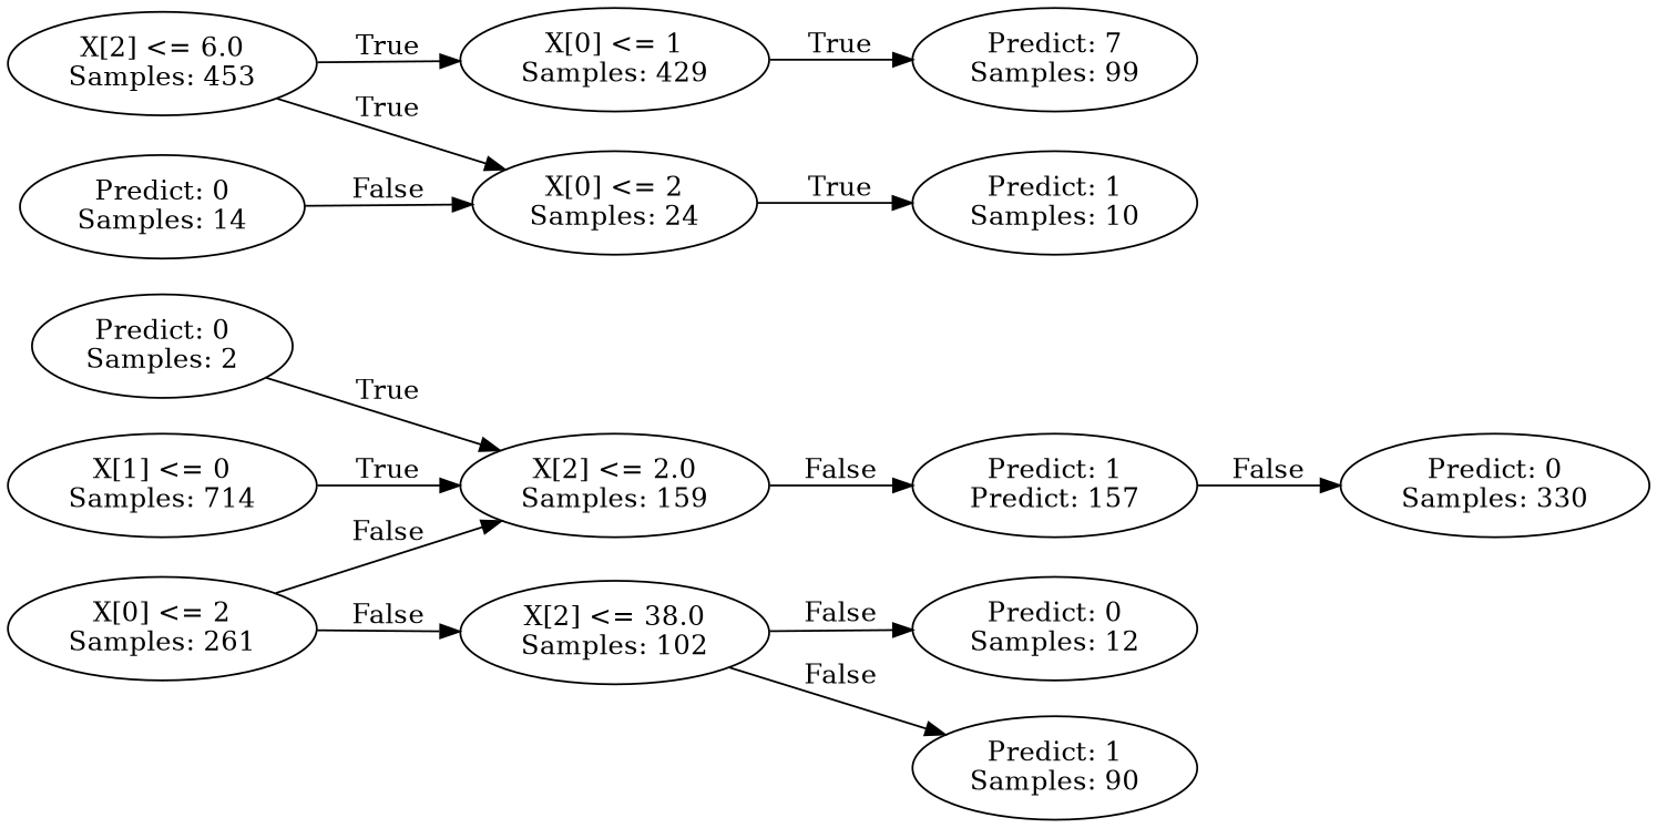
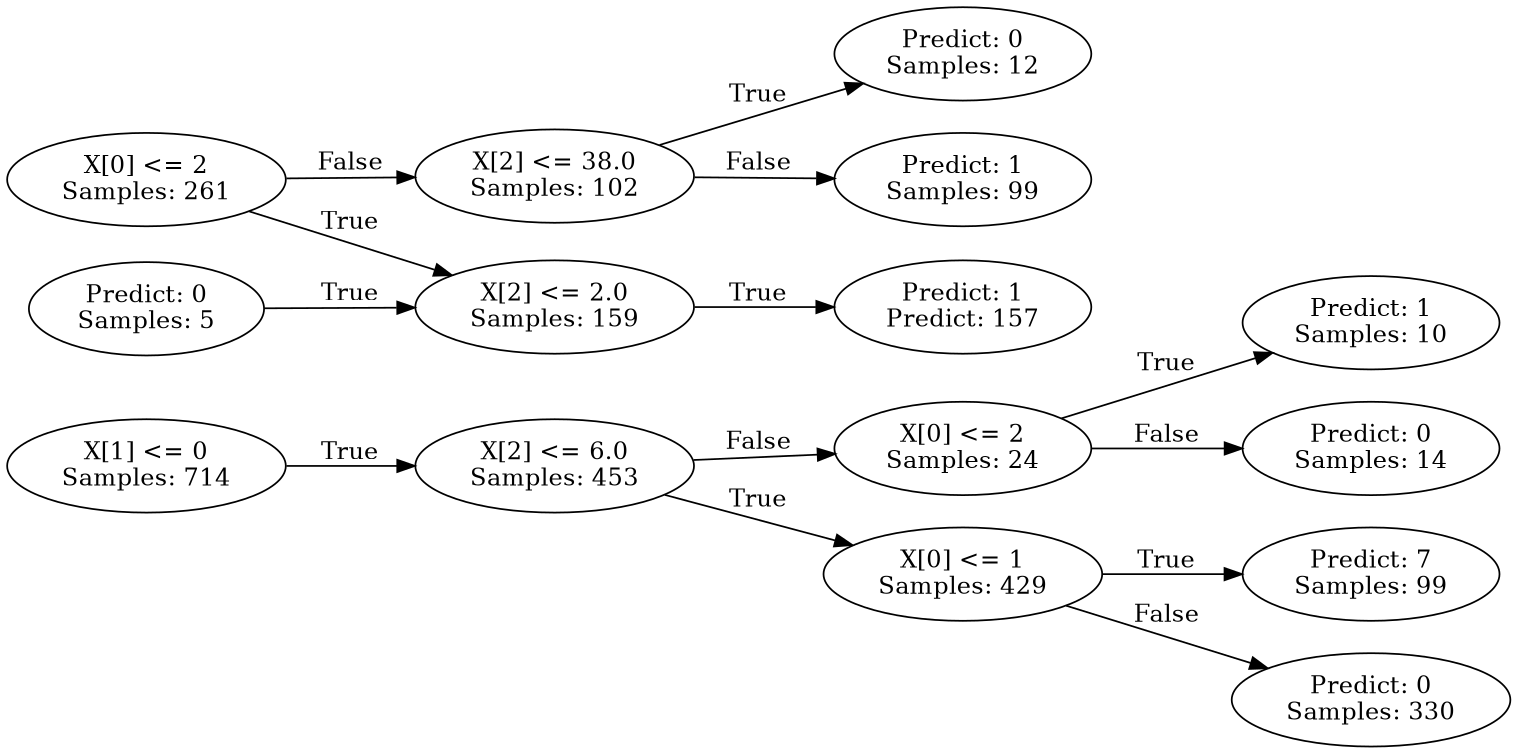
  digraph {
    rankdir=LR
    n1 [label="X[1] <= 0\nSamples: 714"]
    n2 [label="X[2] <= 6.0\nSamples: 453"]
    n3 [label="X[0] <= 2\nSamples: 24"]
    n4 [label="X[0] <= 1\nSamples: 429"]
    n5 [label="X[0] <= 2\nSamples: 261"]
    n6 [label="X[2] <= 2.0\nSamples: 159"]
    n7 [label="X[2] <= 38.0\nSamples: 102"]
    n8 [label="Predict: 1\nSamples: 10"]
    n9 [label="Predict: 0\nSamples: 14"]
    n10 [label="Predict: 7\nSamples: 99"]
    n11 [label="Predict: 0\nSamples: 330"]
    n12 [label="Predict: 1\nPredict: 157"]
-   n13 [label="Predict: 1\nSamples: 90"]
+   n13 [label="Predict: 1\nSamples: 99"]
    n14 [label="Predict: 0\nSamples: 12"]
-   n15 [label="Predict: 0\nSamples: 2"]
-   n1 -> n6 [label=True]
-   n2 -> n3 [label=True]
+   n15 [label="Predict: 0\nSamples: 5"]
+   n1 -> n2 [label=True]
+   n2 -> n3 [label=False]
    n2 -> n4 [label=True]
    n3 -> n8 [label=True]
-   n9 -> n3 [label=False]
+   n3 -> n9 [label=False]
    n4 -> n10 [label=True]
-   n12 -> n11 [label=False]
-   n5 -> n6 [label=False]
+   n4 -> n11 [label=False]
+   n5 -> n6 [label=True]
    n5 -> n7 [label=False]
-   n6 -> n12 [label=False]
+   n6 -> n12 [label=True]
    n7 -> n13 [label=False]
-   n7 -> n14 [label=False]
+   n7 -> n14 [label=True]
    n15 -> n6 [label=True]
  }
